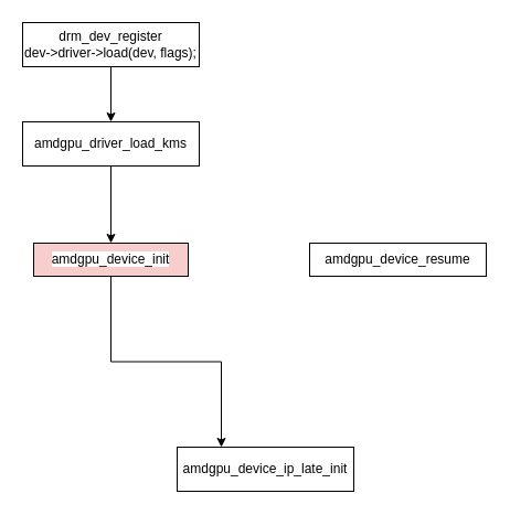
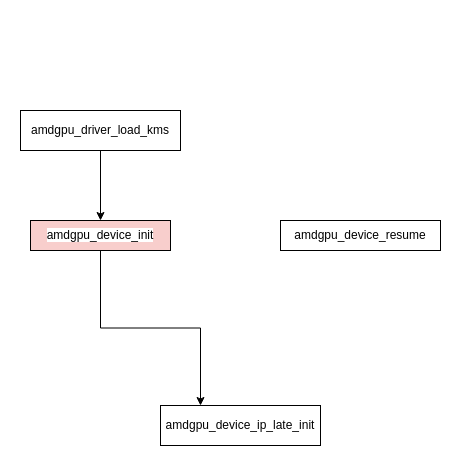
  <mxCell id="0" />
  <mxCell id="1" parent="0" />
  <mxCell id="2" style="edgeStyle=orthogonalEdgeStyle;rounded=0;orthogonalLoop=1;jettySize=auto;html=1;entryX=0.25;entryY=0;entryDx=0;entryDy=0;" edge="1" parent="1" source="3" target="4"><mxGeometry relative="1" as="geometry" /></mxCell>
  <mxCell id="3" value="&lt;div style=&quot;line-height: 19px&quot;&gt;&lt;span style=&quot;text-align: left ; background-color: rgb(255 , 255 , 255)&quot;&gt;&lt;font style=&quot;font-size: 12px&quot;&gt;amdgpu_device_init&lt;/font&gt;&lt;/span&gt;&lt;br&gt;&lt;/div&gt;" style="rounded=0;whiteSpace=wrap;html=1;fillColor=#f8cecc;" vertex="1" parent="1"><mxGeometry x="30" y="220" width="140" height="30" as="geometry" /></mxCell>
  <mxCell id="4" value="&lt;div style=&quot;line-height: 19px&quot;&gt;&lt;span style=&quot;text-align: left&quot;&gt;amdgpu_device_ip_late_init&lt;/span&gt;&lt;br&gt;&lt;/div&gt;" style="rounded=0;whiteSpace=wrap;html=1;" vertex="1" parent="1"><mxGeometry x="160" y="405" width="160" height="40" as="geometry" /></mxCell>
  <mxCell id="5" value="&lt;div style=&quot;line-height: 19px&quot;&gt;&lt;span style=&quot;text-align: left&quot;&gt;amdgpu_device_resume&lt;/span&gt;&lt;br&gt;&lt;/div&gt;" style="rounded=0;whiteSpace=wrap;html=1;" vertex="1" parent="1"><mxGeometry x="280" y="220" width="160" height="30" as="geometry" /></mxCell>
  <mxCell id="6" style="edgeStyle=orthogonalEdgeStyle;rounded=0;orthogonalLoop=1;jettySize=auto;html=1;" edge="1" parent="1" source="7" target="3"><mxGeometry relative="1" as="geometry" /></mxCell>
  <mxCell id="7" value="&lt;span style=&quot;text-align: left&quot;&gt;amdgpu_driver_load_kms&lt;/span&gt;" style="rounded=0;whiteSpace=wrap;html=1;" vertex="1" parent="1"><mxGeometry x="20" y="110" width="160" height="40" as="geometry" /></mxCell>
- <mxCell id="8" style="edgeStyle=orthogonalEdgeStyle;rounded=0;orthogonalLoop=1;jettySize=auto;html=1;entryX=0.5;entryY=0;entryDx=0;entryDy=0;" edge="1" parent="1" source="9" target="7"><mxGeometry relative="1" as="geometry" /></mxCell>
- <mxCell id="9" value="&lt;span style=&quot;text-align: left&quot;&gt;drm_dev_register&lt;br&gt;&lt;/span&gt;&lt;span style=&quot;text-align: left&quot;&gt;dev-&amp;gt;driver-&amp;gt;load(dev, flags);&lt;/span&gt;&lt;span style=&quot;text-align: left&quot;&gt;&lt;br&gt;&lt;/span&gt;" style="rounded=0;whiteSpace=wrap;html=1;" vertex="1" parent="1"><mxGeometry x="20" y="20" width="160" height="40" as="geometry" /></mxCell>
